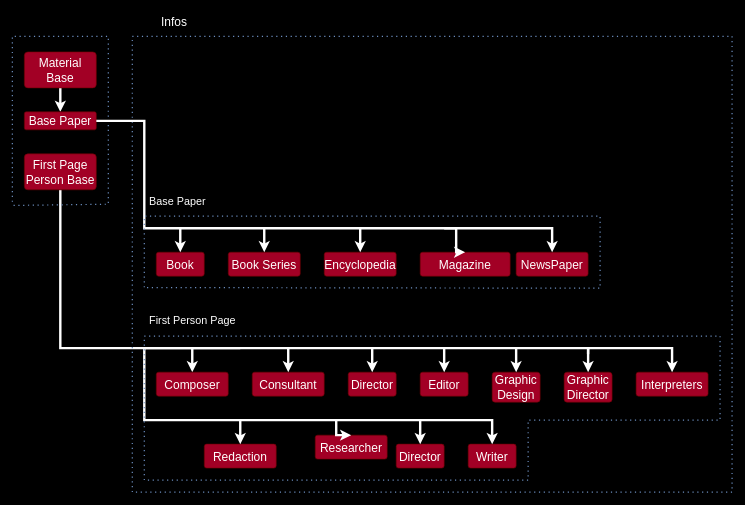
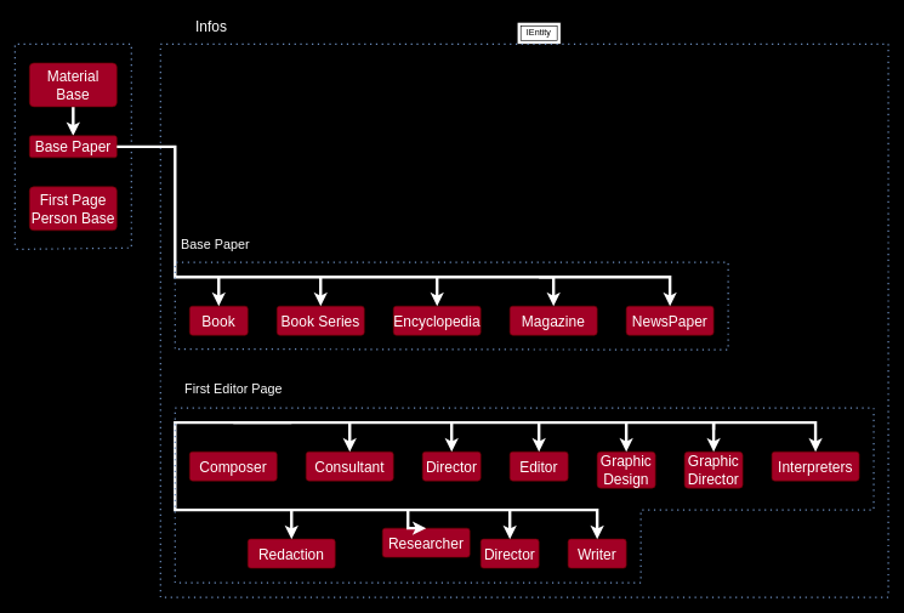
  <mxCell id="0" />
  <mxCell id="1" parent="0" />
+ <mxCell id="2" value="IEntity" style="shape=ext;margin=3;double=1;whiteSpace=wrap;html=1;align=center;" parent="1" vertex="1"><mxGeometry x="710" y="30" width="60" height="30" as="geometry" /></mxCell>
  <mxCell id="3" style="edgeStyle=orthogonalEdgeStyle;rounded=0;jumpSize=13;orthogonalLoop=1;jettySize=auto;html=1;entryX=0.5;entryY=0;entryDx=0;entryDy=0;strokeColor=#FFFFFF;strokeWidth=4;" parent="1" source="8" target="4" edge="1"><mxGeometry relative="1" as="geometry"><Array as="points"><mxPoint x="100" y="176.03" /><mxPoint x="100" y="176.03" /></Array></mxGeometry></mxCell>
  <mxCell id="4" value="Base Paper" style="rounded=1;arcSize=10;whiteSpace=wrap;html=1;align=center;fontSize=20;fillColor=#a20025;strokeColor=#6F0000;fontColor=#ffffff;" parent="1" vertex="1"><mxGeometry x="40" y="186.03" width="120" height="30" as="geometry" /></mxCell>
- <mxCell id="5" style="edgeStyle=orthogonalEdgeStyle;rounded=0;jumpSize=13;orthogonalLoop=1;jettySize=auto;html=1;entryX=0.5;entryY=0;entryDx=0;entryDy=0;strokeColor=#FFFFFF;strokeWidth=4;" parent="1" source="6" target="10" edge="1"><mxGeometry relative="1" as="geometry"><Array as="points"><mxPoint x="100" y="580" /><mxPoint x="320" y="580" /></Array></mxGeometry></mxCell>
  <mxCell id="6" value="First Page Person Base" style="rounded=1;arcSize=10;whiteSpace=wrap;html=1;align=center;fontSize=20;fillColor=#a20025;strokeColor=#6F0000;fontColor=#ffffff;" parent="1" vertex="1"><mxGeometry x="40" y="256.03" width="120" height="60" as="geometry" /></mxCell>
  <mxCell id="7" value="Infos" style="text;html=1;strokeColor=none;fillColor=none;align=center;verticalAlign=middle;whiteSpace=wrap;rounded=0;fontSize=20;fontColor=#FFFFFF;" parent="1" vertex="1"><mxGeometry x="260" y="20" width="60" height="30" as="geometry" /></mxCell>
  <mxCell id="8" value="Material Base" style="rounded=1;arcSize=10;whiteSpace=wrap;html=1;align=center;fontSize=20;fillColor=#a20025;strokeColor=#6F0000;fontColor=#ffffff;" parent="1" vertex="1"><mxGeometry x="40" y="86.03" width="120" height="60" as="geometry" /></mxCell>
  <mxCell id="9" value="" style="endArrow=none;dashed=1;html=1;dashPattern=1 3;strokeWidth=2;rounded=0;fontColor=#FFFFFF;labelBackgroundColor=#000000;fillColor=#dae8fc;strokeColor=#6c8ebf;" parent="1" edge="1"><mxGeometry width="50" height="50" relative="1" as="geometry"><mxPoint x="20" y="336.03" as="sourcePoint" /><mxPoint x="20" y="342.03" as="targetPoint" /><Array as="points"><mxPoint x="20" y="60.03" /><mxPoint x="180" y="60" /><mxPoint x="180" y="340" /></Array></mxGeometry></mxCell>
  <mxCell id="10" value="Composer" style="rounded=1;arcSize=10;whiteSpace=wrap;html=1;align=center;fontSize=20;fillColor=#a20025;strokeColor=#6F0000;fontColor=#ffffff;" parent="1" vertex="1"><mxGeometry x="260" y="620" width="120" height="40" as="geometry" /></mxCell>
  <mxCell id="11" value="Consultant" style="rounded=1;arcSize=10;whiteSpace=wrap;html=1;align=center;fontSize=20;fillColor=#a20025;strokeColor=#6F0000;fontColor=#ffffff;" parent="1" vertex="1"><mxGeometry x="420" y="620" width="120" height="40" as="geometry" /></mxCell>
  <mxCell id="12" style="edgeStyle=orthogonalEdgeStyle;rounded=0;jumpSize=13;orthogonalLoop=1;jettySize=auto;html=1;entryX=0.5;entryY=0;entryDx=0;entryDy=0;strokeColor=#FFFFFF;strokeWidth=4;" parent="1" target="11" edge="1"><mxGeometry relative="1" as="geometry"><mxPoint x="320" y="580" as="sourcePoint" /><mxPoint x="610" y="510" as="targetPoint" /><Array as="points"><mxPoint x="480" y="580" /></Array></mxGeometry></mxCell>
  <mxCell id="13" value="Director" style="rounded=1;arcSize=10;whiteSpace=wrap;html=1;align=center;fontSize=20;fillColor=#a20025;strokeColor=#6F0000;fontColor=#ffffff;" parent="1" vertex="1"><mxGeometry x="580" y="620" width="80" height="40" as="geometry" /></mxCell>
  <mxCell id="14" value="Editor" style="rounded=1;arcSize=10;whiteSpace=wrap;html=1;align=center;fontSize=20;fillColor=#a20025;strokeColor=#6F0000;fontColor=#ffffff;" parent="1" vertex="1"><mxGeometry x="700" y="620" width="80" height="40" as="geometry" /></mxCell>
  <mxCell id="15" value="Graphic&lt;br&gt;Design" style="rounded=1;arcSize=10;whiteSpace=wrap;html=1;align=center;fontSize=20;fillColor=#a20025;strokeColor=#6F0000;fontColor=#ffffff;" parent="1" vertex="1"><mxGeometry x="820" y="620" width="80" height="50" as="geometry" /></mxCell>
  <mxCell id="16" value="Graphic Director" style="rounded=1;arcSize=10;whiteSpace=wrap;html=1;align=center;fontSize=20;fillColor=#a20025;strokeColor=#6F0000;fontColor=#ffffff;" parent="1" vertex="1"><mxGeometry x="940" y="620" width="80" height="50" as="geometry" /></mxCell>
  <mxCell id="17" value="Interpreters" style="rounded=1;arcSize=10;whiteSpace=wrap;html=1;align=center;fontSize=20;fillColor=#a20025;strokeColor=#6F0000;fontColor=#ffffff;" parent="1" vertex="1"><mxGeometry x="1060" y="620" width="120" height="40" as="geometry" /></mxCell>
  <mxCell id="18" value="" style="endArrow=none;dashed=1;html=1;dashPattern=1 3;strokeWidth=2;rounded=0;fontColor=#FFFFFF;labelBackgroundColor=#000000;fillColor=#dae8fc;strokeColor=#6c8ebf;" parent="1" edge="1"><mxGeometry width="50" height="50" relative="1" as="geometry"><mxPoint x="220" y="820" as="sourcePoint" /><mxPoint x="220" y="820" as="targetPoint" /><Array as="points"><mxPoint x="220" y="60" /><mxPoint x="1220" y="60" /><mxPoint x="1220" y="820" /></Array></mxGeometry></mxCell>
  <mxCell id="19" style="edgeStyle=orthogonalEdgeStyle;rounded=0;jumpSize=13;orthogonalLoop=1;jettySize=auto;html=1;entryX=0.5;entryY=0;entryDx=0;entryDy=0;strokeColor=#FFFFFF;strokeWidth=4;" parent="1" edge="1"><mxGeometry relative="1" as="geometry"><mxPoint x="480" y="580" as="sourcePoint" /><mxPoint x="620" y="620" as="targetPoint" /><Array as="points"><mxPoint x="620" y="580" /></Array></mxGeometry></mxCell>
  <mxCell id="20" style="edgeStyle=orthogonalEdgeStyle;rounded=0;jumpSize=13;orthogonalLoop=1;jettySize=auto;html=1;strokeColor=#FFFFFF;strokeWidth=4;entryX=0.5;entryY=0;entryDx=0;entryDy=0;" parent="1" target="14" edge="1"><mxGeometry relative="1" as="geometry"><mxPoint x="620" y="580" as="sourcePoint" /><mxPoint x="780" y="620" as="targetPoint" /><Array as="points"><mxPoint x="740" y="580" /></Array></mxGeometry></mxCell>
  <mxCell id="21" style="edgeStyle=orthogonalEdgeStyle;rounded=0;jumpSize=13;orthogonalLoop=1;jettySize=auto;html=1;entryX=0.5;entryY=0;entryDx=0;entryDy=0;strokeColor=#FFFFFF;strokeWidth=4;" parent="1" target="15" edge="1"><mxGeometry relative="1" as="geometry"><mxPoint x="740" y="580" as="sourcePoint" /><mxPoint x="920" y="620" as="targetPoint" /><Array as="points"><mxPoint x="860" y="580" /></Array></mxGeometry></mxCell>
  <mxCell id="22" style="edgeStyle=orthogonalEdgeStyle;rounded=0;jumpSize=13;orthogonalLoop=1;jettySize=auto;html=1;entryX=0.5;entryY=0;entryDx=0;entryDy=0;strokeColor=#FFFFFF;strokeWidth=4;" parent="1" target="16" edge="1"><mxGeometry relative="1" as="geometry"><mxPoint x="859.97" y="580" as="sourcePoint" /><mxPoint x="1019.97" y="620" as="targetPoint" /><Array as="points"><mxPoint x="980" y="580" /></Array></mxGeometry></mxCell>
  <mxCell id="23" style="edgeStyle=orthogonalEdgeStyle;rounded=0;jumpSize=13;orthogonalLoop=1;jettySize=auto;html=1;entryX=0.5;entryY=0;entryDx=0;entryDy=0;strokeColor=#FFFFFF;strokeWidth=4;" parent="1" target="17" edge="1"><mxGeometry relative="1" as="geometry"><mxPoint x="979.97" y="590" as="sourcePoint" /><mxPoint x="1169.94" y="620" as="targetPoint" /><Array as="points"><mxPoint x="980" y="580" /><mxPoint x="1120" y="580" /></Array></mxGeometry></mxCell>
  <mxCell id="24" value="Redaction" style="rounded=1;arcSize=10;whiteSpace=wrap;html=1;align=center;fontSize=20;fillColor=#a20025;strokeColor=#6F0000;fontColor=#ffffff;" parent="1" vertex="1"><mxGeometry x="340" y="740" width="120" height="40" as="geometry" /></mxCell>
  <mxCell id="25" value="Researcher" style="rounded=1;arcSize=10;whiteSpace=wrap;html=1;align=center;fontSize=20;fillColor=#a20025;strokeColor=#6F0000;fontColor=#ffffff;" parent="1" vertex="1"><mxGeometry x="525" y="725" width="120" height="40" as="geometry" /></mxCell>
  <mxCell id="26" style="edgeStyle=orthogonalEdgeStyle;rounded=0;jumpSize=13;orthogonalLoop=1;jettySize=auto;html=1;entryX=0.5;entryY=0;entryDx=0;entryDy=0;strokeColor=#FFFFFF;strokeWidth=4;" parent="1" target="25" edge="1"><mxGeometry relative="1" as="geometry"><mxPoint x="400" y="580" as="sourcePoint" /><mxPoint x="710" y="630" as="targetPoint" /><Array as="points"><mxPoint x="240" y="580" /><mxPoint x="240" y="700" /><mxPoint x="560" y="700" /></Array></mxGeometry></mxCell>
  <mxCell id="27" value="Director" style="rounded=1;arcSize=10;whiteSpace=wrap;html=1;align=center;fontSize=20;fillColor=#a20025;strokeColor=#6F0000;fontColor=#ffffff;" parent="1" vertex="1"><mxGeometry x="660" y="740" width="80" height="40" as="geometry" /></mxCell>
  <mxCell id="28" value="Writer" style="rounded=1;arcSize=10;whiteSpace=wrap;html=1;align=center;fontSize=20;fillColor=#a20025;strokeColor=#6F0000;fontColor=#ffffff;" parent="1" vertex="1"><mxGeometry x="780" y="740" width="80" height="40" as="geometry" /></mxCell>
  <mxCell id="29" style="edgeStyle=orthogonalEdgeStyle;rounded=0;jumpSize=13;orthogonalLoop=1;jettySize=auto;html=1;entryX=0.5;entryY=0;entryDx=0;entryDy=0;strokeColor=#FFFFFF;strokeWidth=4;" parent="1" edge="1"><mxGeometry relative="1" as="geometry"><mxPoint x="560" y="700" as="sourcePoint" /><mxPoint x="700" y="740" as="targetPoint" /><Array as="points"><mxPoint x="700" y="700" /></Array></mxGeometry></mxCell>
  <mxCell id="30" style="edgeStyle=orthogonalEdgeStyle;rounded=0;jumpSize=13;orthogonalLoop=1;jettySize=auto;html=1;strokeColor=#FFFFFF;strokeWidth=4;entryX=0.5;entryY=0;entryDx=0;entryDy=0;" parent="1" target="28" edge="1"><mxGeometry relative="1" as="geometry"><mxPoint x="700" y="700" as="sourcePoint" /><mxPoint x="860" y="740" as="targetPoint" /><Array as="points"><mxPoint x="820" y="700" /></Array></mxGeometry></mxCell>
  <mxCell id="31" style="edgeStyle=orthogonalEdgeStyle;rounded=0;jumpSize=13;orthogonalLoop=1;jettySize=auto;html=1;entryX=0.5;entryY=0;entryDx=0;entryDy=0;strokeColor=#FFFFFF;strokeWidth=4;" parent="1" target="24" edge="1"><mxGeometry relative="1" as="geometry"><mxPoint x="400" y="700" as="sourcePoint" /><mxPoint x="320" y="700" as="targetPoint" /><Array as="points"><mxPoint x="400" y="700" /></Array></mxGeometry></mxCell>
  <mxCell id="32" value="" style="endArrow=none;dashed=1;html=1;dashPattern=1 3;strokeWidth=2;rounded=0;fontColor=#FFFFFF;labelBackgroundColor=#000000;fillColor=#dae8fc;strokeColor=#6c8ebf;" parent="1" edge="1"><mxGeometry width="50" height="50" relative="1" as="geometry"><mxPoint x="240" y="800" as="sourcePoint" /><mxPoint x="240" y="800" as="targetPoint" /><Array as="points"><mxPoint x="240" y="560" /><mxPoint x="1200" y="560" /><mxPoint x="1200" y="700" /><mxPoint x="880" y="700" /><mxPoint x="880" y="800" /></Array></mxGeometry></mxCell>
- <mxCell id="33" value="First Person Page" style="text;html=1;align=center;verticalAlign=middle;resizable=0;points=[];autosize=1;strokeColor=none;fillColor=none;fontColor=#FFFFFF;fontSize=18;" parent="1" vertex="1"><mxGeometry x="240" y="520" width="160" height="30" as="geometry" /></mxCell>
+ <mxCell id="33" value="First Editor Page" style="text;html=1;align=center;verticalAlign=middle;resizable=0;points=[];autosize=1;strokeColor=none;fillColor=none;fontColor=#FFFFFF;fontSize=18;" parent="1" vertex="1"><mxGeometry x="240" y="520" width="160" height="30" as="geometry" /></mxCell>
  <mxCell id="34" value="Book" style="rounded=1;arcSize=10;whiteSpace=wrap;html=1;align=center;fontSize=20;fillColor=#a20025;strokeColor=#6F0000;fontColor=#ffffff;" vertex="1" parent="1"><mxGeometry x="260" y="420" width="80" height="40" as="geometry" /></mxCell>
  <mxCell id="35" value="Book Series" style="rounded=1;arcSize=10;whiteSpace=wrap;html=1;align=center;fontSize=20;fillColor=#a20025;strokeColor=#6F0000;fontColor=#ffffff;" vertex="1" parent="1"><mxGeometry x="380" y="420" width="120" height="40" as="geometry" /></mxCell>
  <mxCell id="36" style="edgeStyle=orthogonalEdgeStyle;rounded=0;jumpSize=13;orthogonalLoop=1;jettySize=auto;html=1;entryX=0.5;entryY=0;entryDx=0;entryDy=0;strokeColor=#FFFFFF;strokeWidth=4;" edge="1" parent="1" target="35"><mxGeometry relative="1" as="geometry"><mxPoint x="300" y="380" as="sourcePoint" /><mxPoint x="610" y="310" as="targetPoint" /><Array as="points"><mxPoint x="440" y="380" /></Array></mxGeometry></mxCell>
  <mxCell id="37" value="Encyclopedia" style="rounded=1;arcSize=10;whiteSpace=wrap;html=1;align=center;fontSize=20;fillColor=#a20025;strokeColor=#6F0000;fontColor=#ffffff;" vertex="1" parent="1"><mxGeometry x="540" y="420" width="120" height="40" as="geometry" /></mxCell>
- <mxCell id="38" value="Magazine" style="rounded=1;arcSize=10;whiteSpace=wrap;html=1;align=center;fontSize=20;fillColor=#a20025;strokeColor=#6F0000;fontColor=#ffffff;" vertex="1" parent="1"><mxGeometry x="700" y="420" width="150" height="40" as="geometry" /></mxCell>
+ <mxCell id="38" value="Magazine" style="rounded=1;arcSize=10;whiteSpace=wrap;html=1;align=center;fontSize=20;fillColor=#a20025;strokeColor=#6F0000;fontColor=#ffffff;" vertex="1" parent="1"><mxGeometry x="700" y="420" width="120" height="40" as="geometry" /></mxCell>
  <mxCell id="39" value="NewsPaper" style="rounded=1;arcSize=10;whiteSpace=wrap;html=1;align=center;fontSize=20;fillColor=#a20025;strokeColor=#6F0000;fontColor=#ffffff;" vertex="1" parent="1"><mxGeometry x="860" y="420" width="120" height="40" as="geometry" /></mxCell>
  <mxCell id="40" style="edgeStyle=orthogonalEdgeStyle;rounded=0;jumpSize=13;orthogonalLoop=1;jettySize=auto;html=1;strokeColor=#FFFFFF;strokeWidth=4;entryX=0.5;entryY=0;entryDx=0;entryDy=0;" edge="1" parent="1" target="37"><mxGeometry relative="1" as="geometry"><mxPoint x="440" y="380" as="sourcePoint" /><mxPoint x="600" y="390" as="targetPoint" /><Array as="points"><mxPoint x="600" y="380" /></Array></mxGeometry></mxCell>
  <mxCell id="41" style="edgeStyle=orthogonalEdgeStyle;rounded=0;jumpSize=13;orthogonalLoop=1;jettySize=auto;html=1;strokeColor=#FFFFFF;strokeWidth=4;entryX=0.5;entryY=0;entryDx=0;entryDy=0;" edge="1" parent="1" target="38"><mxGeometry relative="1" as="geometry"><mxPoint x="600" y="380" as="sourcePoint" /><mxPoint x="780" y="420" as="targetPoint" /><Array as="points"><mxPoint x="760" y="380" /></Array></mxGeometry></mxCell>
  <mxCell id="42" style="edgeStyle=orthogonalEdgeStyle;rounded=0;jumpSize=13;orthogonalLoop=1;jettySize=auto;html=1;entryX=0.5;entryY=0;entryDx=0;entryDy=0;strokeColor=#FFFFFF;strokeWidth=4;" edge="1" parent="1" target="39"><mxGeometry relative="1" as="geometry"><mxPoint x="740" y="380" as="sourcePoint" /><mxPoint x="920" y="420" as="targetPoint" /><Array as="points"><mxPoint x="920" y="380" /></Array></mxGeometry></mxCell>
  <mxCell id="43" style="edgeStyle=orthogonalEdgeStyle;rounded=0;jumpSize=13;orthogonalLoop=1;jettySize=auto;html=1;entryX=0.5;entryY=0;entryDx=0;entryDy=0;strokeColor=#FFFFFF;strokeWidth=4;exitX=1;exitY=0.5;exitDx=0;exitDy=0;" edge="1" parent="1" source="4" target="34"><mxGeometry relative="1" as="geometry"><mxPoint x="250" y="181" as="sourcePoint" /><mxPoint x="440" y="280" as="targetPoint" /><Array as="points"><mxPoint x="240" y="201" /><mxPoint x="240" y="380" /><mxPoint x="300" y="380" /></Array></mxGeometry></mxCell>
  <mxCell id="44" value="" style="endArrow=none;dashed=1;html=1;dashPattern=1 3;strokeWidth=2;rounded=0;fontColor=#FFFFFF;labelBackgroundColor=#000000;fillColor=#dae8fc;strokeColor=#6c8ebf;" edge="1" parent="1"><mxGeometry width="50" height="50" relative="1" as="geometry"><mxPoint x="240" y="478.571" as="sourcePoint" /><mxPoint x="240" y="479" as="targetPoint" /><Array as="points"><mxPoint x="240" y="360" /><mxPoint x="1000" y="360" /><mxPoint x="1000" y="480" /></Array></mxGeometry></mxCell>
  <mxCell id="45" value="Base Paper" style="text;html=1;align=center;verticalAlign=middle;resizable=0;points=[];autosize=1;strokeColor=none;fillColor=none;fontColor=#FFFFFF;fontSize=18;" vertex="1" parent="1"><mxGeometry x="240" y="320" width="110" height="30" as="geometry" /></mxCell>
